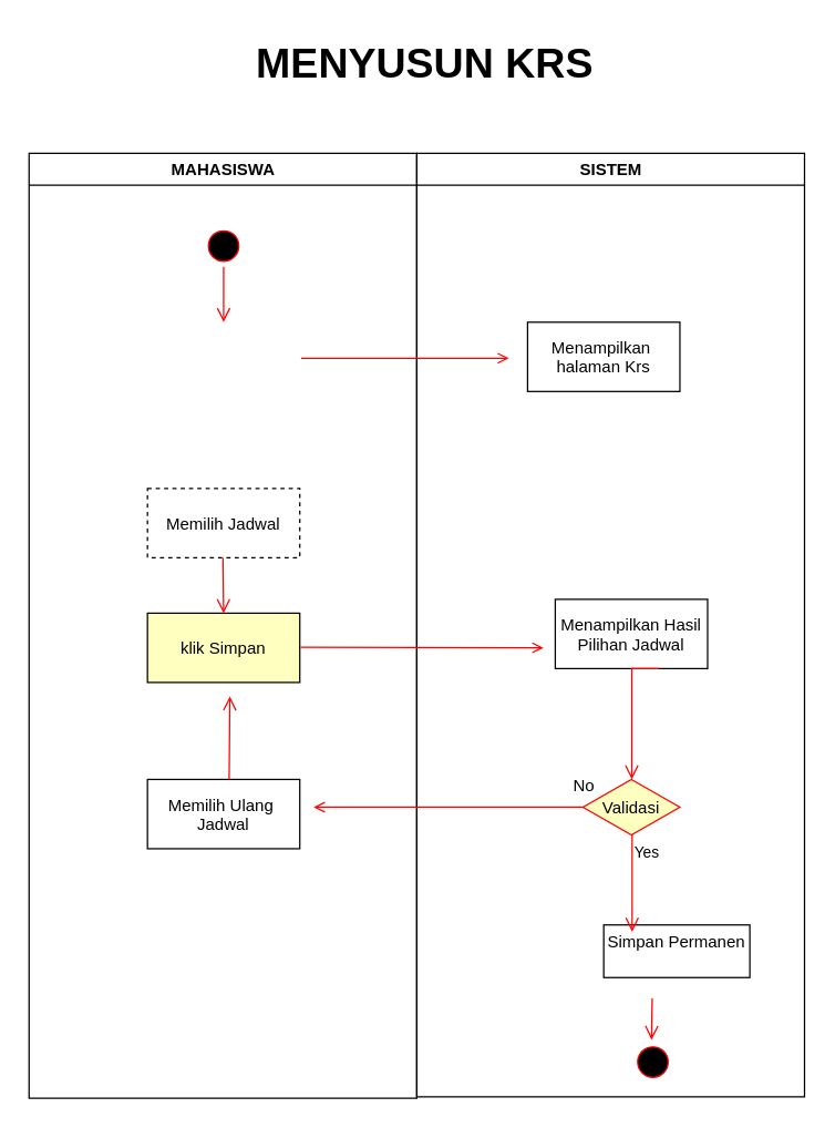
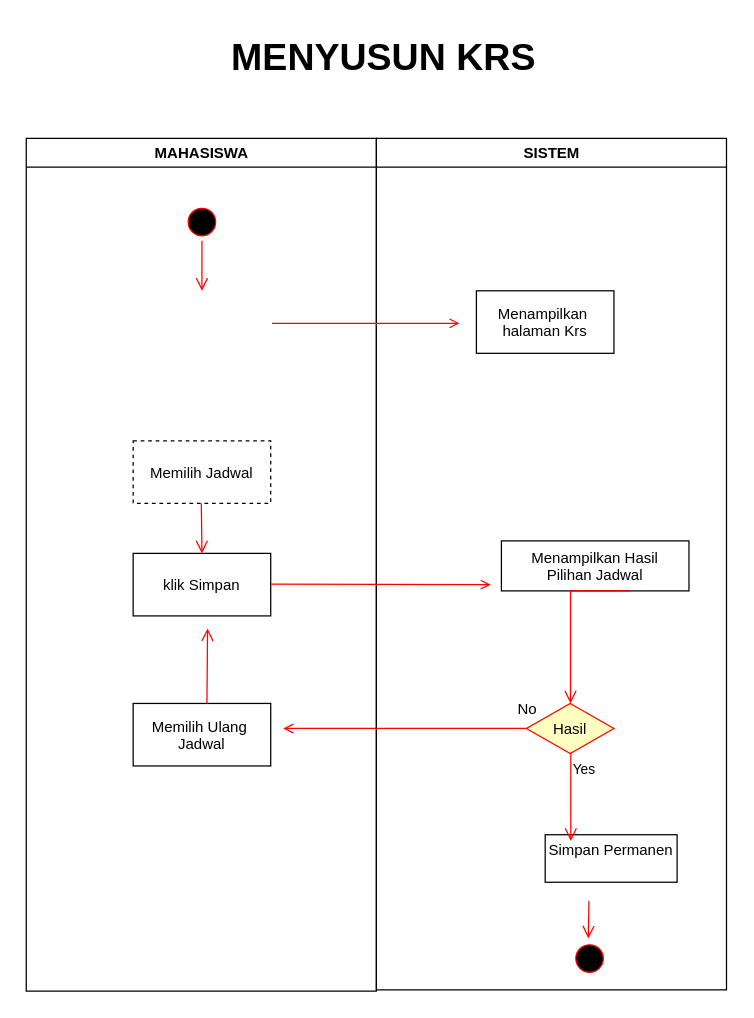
  <mxCell id="0" />
  <mxCell id="1" parent="0" />
  <mxCell id="2" value="MAHASISWA" style="swimlane;whiteSpace=wrap" parent="1" vertex="1"><mxGeometry x="20.5" y="110" width="280" height="682" as="geometry" /></mxCell>
  <mxCell id="3" value="SISTEM" style="swimlane;whiteSpace=wrap" parent="1" vertex="1"><mxGeometry x="300.5" y="110" width="280" height="681" as="geometry" /></mxCell>
  <mxCell id="4" value="" style="ellipse;shape=startState;fillColor=#000000;strokeColor=#ff0000;" vertex="1" parent="3"><mxGeometry x="-154.5" y="52" width="30" height="30" as="geometry" /></mxCell>
  <mxCell id="5" value="" style="edgeStyle=elbowEdgeStyle;elbow=horizontal;verticalAlign=bottom;endArrow=open;endSize=8;strokeColor=#FF0000;endFill=1;rounded=0" edge="1" parent="3"><mxGeometry x="-509" y="-216" as="geometry"><mxPoint x="-140" y="122" as="targetPoint" /><mxPoint x="-139.5" y="81.925" as="sourcePoint" /></mxGeometry></mxCell>
  <mxCell id="6" value="" style="endArrow=open;strokeColor=#FF0000;endFill=1;rounded=0" edge="1" parent="3"><mxGeometry relative="1" as="geometry"><mxPoint x="-83.5" y="148" as="sourcePoint" /><mxPoint x="66.5" y="148" as="targetPoint" /></mxGeometry></mxCell>
  <mxCell id="7" value="Memilih Jadwal" style="dashed=1;" vertex="1" parent="3"><mxGeometry x="-194.5" y="242" width="110" height="50" as="geometry" /></mxCell>
- <mxCell id="8" value="klik Simpan" style="fillColor=#ffffc0;" vertex="1" parent="3"><mxGeometry x="-194.5" y="332" width="110" height="50" as="geometry" /></mxCell>
+ <mxCell id="8" value="klik Simpan" style="" vertex="1" parent="3"><mxGeometry x="-194.5" y="332" width="110" height="50" as="geometry" /></mxCell>
  <mxCell id="9" value="" style="edgeStyle=elbowEdgeStyle;elbow=horizontal;align=left;verticalAlign=top;endArrow=open;endSize=8;strokeColor=#FF0000;endFill=1;rounded=0" edge="1" parent="3"><mxGeometry x="-1" relative="1" as="geometry"><mxPoint x="-140" y="332" as="targetPoint" /><mxPoint x="-140" y="292" as="sourcePoint" /></mxGeometry></mxCell>
  <mxCell id="10" value="" style="endArrow=open;strokeColor=#FF0000;endFill=1;rounded=0" edge="1" parent="3"><mxGeometry relative="1" as="geometry"><mxPoint x="-84" y="356.5" as="sourcePoint" /><mxPoint x="91.5" y="357" as="targetPoint" /></mxGeometry></mxCell>
  <mxCell id="11" value="Memilih Ulang &#10;Jadwal" style="" vertex="1" parent="3"><mxGeometry x="-194.5" y="452" width="110" height="50" as="geometry" /></mxCell>
  <mxCell id="12" value="" style="edgeStyle=elbowEdgeStyle;elbow=horizontal;align=left;verticalAlign=top;endArrow=open;endSize=8;strokeColor=#FF0000;endFill=1;rounded=0" edge="1" parent="3"><mxGeometry x="-1" relative="1" as="geometry"><mxPoint x="-135.5" y="392" as="targetPoint" /><mxPoint x="-135.5" y="452" as="sourcePoint" /><Array as="points"><mxPoint x="-135" y="422" /></Array></mxGeometry></mxCell>
  <mxCell id="13" value="Menampilkan &#10;halaman Krs" style="" vertex="1" parent="3"><mxGeometry x="80" y="122" width="110" height="50" as="geometry" /></mxCell>
- <mxCell id="14" value="Menampilkan Hasil&#10;Pilihan Jadwal" style="" vertex="1" parent="3"><mxGeometry x="100" y="322" width="110" height="50" as="geometry" /></mxCell>
- <mxCell id="15" value="Validasi" style="rhombus;fillColor=#ffffc0;strokeColor=#ff0000;" vertex="1" parent="3"><mxGeometry x="120" y="452" width="70" height="40" as="geometry" /></mxCell>
+ <mxCell id="14" value="Menampilkan Hasil&#10;Pilihan Jadwal" style="" vertex="1" parent="3"><mxGeometry x="100" y="322" width="150" height="40" as="geometry" /></mxCell>
+ <mxCell id="15" value="Hasil" style="rhombus;fillColor=#ffffc0;strokeColor=#ff0000;" vertex="1" parent="3"><mxGeometry x="120" y="452" width="70" height="40" as="geometry" /></mxCell>
  <mxCell id="16" value="" style="endArrow=open;strokeColor=#FF0000;endFill=1;rounded=0;exitX=0;exitY=0.5;exitDx=0;exitDy=0;" edge="1" parent="3" source="15"><mxGeometry relative="1" as="geometry"><mxPoint x="135.5" y="509" as="sourcePoint" /><mxPoint x="-74.5" y="472" as="targetPoint" /></mxGeometry></mxCell>
  <mxCell id="17" value="Simpan Permanen&#10;" style="" vertex="1" parent="3"><mxGeometry x="135" y="557" width="105.5" height="38" as="geometry" /></mxCell>
  <mxCell id="18" value="Yes" style="edgeStyle=elbowEdgeStyle;elbow=horizontal;align=left;verticalAlign=top;endArrow=open;endSize=8;strokeColor=#FF0000;endFill=1;rounded=0" edge="1" parent="3" source="15"><mxGeometry x="-1" relative="1" as="geometry"><mxPoint x="155.5" y="562" as="targetPoint" /></mxGeometry></mxCell>
  <mxCell id="19" value="" style="edgeStyle=elbowEdgeStyle;elbow=horizontal;align=left;verticalAlign=bottom;endArrow=open;endSize=8;strokeColor=#FF0000;endFill=1;rounded=0;exitX=0.68;exitY=1;exitDx=0;exitDy=0;exitPerimeter=0;" edge="1" parent="3" source="14"><mxGeometry x="-0.882" y="-15" relative="1" as="geometry"><mxPoint x="154.75" y="452" as="targetPoint" /><Array as="points"><mxPoint x="155.25" y="382" /></Array><mxPoint x="155.5" y="392" as="sourcePoint" /><mxPoint x="1" as="offset" /></mxGeometry></mxCell>
  <mxCell id="20" value="No" style="text;html=1;align=center;verticalAlign=middle;resizable=0;points=[];autosize=1;strokeColor=none;fillColor=none;" vertex="1" parent="3"><mxGeometry x="100" y="442" width="40" height="30" as="geometry" /></mxCell>
  <mxCell id="21" value="" style="ellipse;shape=startState;fillColor=#000000;strokeColor=#ff0000;" vertex="1" parent="3"><mxGeometry x="155.5" y="641" width="30" height="30" as="geometry" /></mxCell>
  <mxCell id="22" value="" style="edgeStyle=elbowEdgeStyle;elbow=horizontal;verticalAlign=bottom;endArrow=open;endSize=8;strokeColor=#FF0000;endFill=1;rounded=0" edge="1" parent="3"><mxGeometry x="-1678" y="-472" as="geometry"><mxPoint x="169.5" y="640" as="targetPoint" /><mxPoint x="170" y="610" as="sourcePoint" /><Array as="points" /></mxGeometry></mxCell>
  <mxCell id="23" value="&lt;b&gt;&lt;font style=&quot;font-size: 30px;&quot;&gt;MENYUSUN KRS&lt;/font&gt;&lt;/b&gt;" style="text;html=1;align=center;verticalAlign=middle;resizable=0;points=[];autosize=1;strokeColor=none;fillColor=none;" vertex="1" parent="1"><mxGeometry x="171" y="20" width="270" height="50" as="geometry" /></mxCell>
